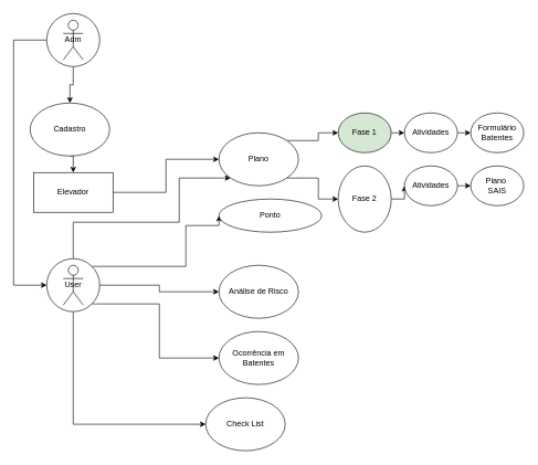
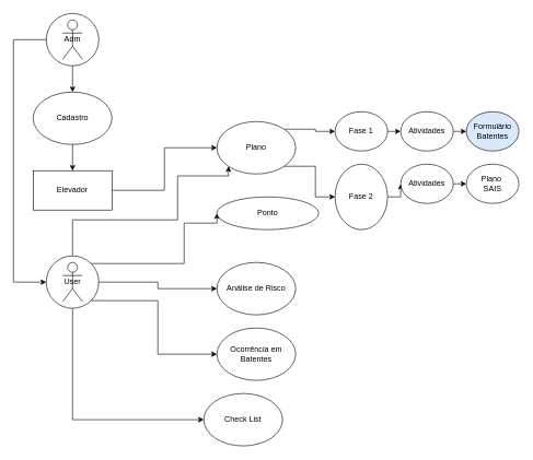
  <mxCell id="0" />
  <mxCell id="1" parent="0" />
  <mxCell id="2" style="edgeStyle=orthogonalEdgeStyle;rounded=0;orthogonalLoop=1;jettySize=auto;html=1;exitX=0.5;exitY=0;exitDx=0;exitDy=0;entryX=0;entryY=1;entryDx=0;entryDy=0;" edge="1" parent="1" source="7" target="22"><mxGeometry relative="1" as="geometry"><Array as="points"><mxPoint x="110" y="335" /><mxPoint x="270" y="335" /><mxPoint x="270" y="268" /></Array></mxGeometry></mxCell>
  <mxCell id="3" style="edgeStyle=orthogonalEdgeStyle;rounded=0;orthogonalLoop=1;jettySize=auto;html=1;exitX=1;exitY=0;exitDx=0;exitDy=0;entryX=0;entryY=0.5;entryDx=0;entryDy=0;" edge="1" parent="1" source="7" target="15"><mxGeometry relative="1" as="geometry"><Array as="points"><mxPoint x="280" y="402" /><mxPoint x="280" y="340" /></Array></mxGeometry></mxCell>
  <mxCell id="4" style="edgeStyle=orthogonalEdgeStyle;rounded=0;orthogonalLoop=1;jettySize=auto;html=1;exitX=1;exitY=0.5;exitDx=0;exitDy=0;entryX=0;entryY=0.5;entryDx=0;entryDy=0;" edge="1" parent="1" source="7" target="17"><mxGeometry relative="1" as="geometry" /></mxCell>
  <mxCell id="5" style="edgeStyle=orthogonalEdgeStyle;rounded=0;orthogonalLoop=1;jettySize=auto;html=1;exitX=1;exitY=1;exitDx=0;exitDy=0;entryX=0;entryY=0.5;entryDx=0;entryDy=0;" edge="1" parent="1" source="7" target="16"><mxGeometry relative="1" as="geometry" /></mxCell>
  <mxCell id="6" style="edgeStyle=orthogonalEdgeStyle;rounded=0;orthogonalLoop=1;jettySize=auto;html=1;exitX=0.5;exitY=1;exitDx=0;exitDy=0;entryX=0;entryY=0.5;entryDx=0;entryDy=0;" edge="1" parent="1" source="7" target="33"><mxGeometry relative="1" as="geometry" /></mxCell>
  <mxCell id="7" value="User" style="ellipse;whiteSpace=wrap;html=1;aspect=fixed;" vertex="1" parent="1"><mxGeometry x="70" y="390" width="80" height="80" as="geometry" /></mxCell>
  <mxCell id="8" style="edgeStyle=orthogonalEdgeStyle;rounded=0;orthogonalLoop=1;jettySize=auto;html=1;exitX=0;exitY=0.5;exitDx=0;exitDy=0;entryX=0;entryY=0.5;entryDx=0;entryDy=0;" edge="1" parent="1" source="10" target="7"><mxGeometry relative="1" as="geometry"><Array as="points"><mxPoint x="20" y="60" /><mxPoint x="20" y="430" /></Array></mxGeometry></mxCell>
  <mxCell id="9" style="edgeStyle=orthogonalEdgeStyle;rounded=0;orthogonalLoop=1;jettySize=auto;html=1;exitX=0.5;exitY=1;exitDx=0;exitDy=0;entryX=0.5;entryY=0;entryDx=0;entryDy=0;" edge="1" parent="1" source="10" target="19"><mxGeometry relative="1" as="geometry" /></mxCell>
  <mxCell id="10" value="Adm" style="ellipse;whiteSpace=wrap;html=1;aspect=fixed;" vertex="1" parent="1"><mxGeometry x="70" y="20" width="80" height="80" as="geometry" /></mxCell>
  <mxCell id="11" style="edgeStyle=orthogonalEdgeStyle;rounded=0;orthogonalLoop=1;jettySize=auto;html=1;exitX=1;exitY=0.5;exitDx=0;exitDy=0;entryX=0;entryY=0.5;entryDx=0;entryDy=0;" edge="1" parent="1" source="12" target="22"><mxGeometry relative="1" as="geometry" /></mxCell>
  <mxCell id="12" value="Elevador" style="rounded=0;whiteSpace=wrap;html=1;" vertex="1" parent="1"><mxGeometry x="50" y="260" width="120" height="60" as="geometry" /></mxCell>
  <mxCell id="13" value="" style="shape=umlActor;verticalLabelPosition=bottom;verticalAlign=top;html=1;outlineConnect=0;" vertex="1" parent="1"><mxGeometry x="95" y="30" width="30" height="60" as="geometry" /></mxCell>
  <mxCell id="14" value="" style="shape=umlActor;verticalLabelPosition=bottom;verticalAlign=top;html=1;outlineConnect=0;" vertex="1" parent="1"><mxGeometry x="95" y="400" width="30" height="60" as="geometry" /></mxCell>
  <mxCell id="15" value="Ponto" style="ellipse;whiteSpace=wrap;html=1;" vertex="1" parent="1"><mxGeometry x="330" y="300" width="155" height="50" as="geometry" /></mxCell>
  <mxCell id="16" value="Ocorrência em Batentes" style="ellipse;whiteSpace=wrap;html=1;" vertex="1" parent="1"><mxGeometry x="330" y="500" width="120" height="80" as="geometry" /></mxCell>
  <mxCell id="17" value="Análise de Risco" style="ellipse;whiteSpace=wrap;html=1;" vertex="1" parent="1"><mxGeometry x="330" y="400" width="120" height="80" as="geometry" /></mxCell>
  <mxCell id="18" style="edgeStyle=orthogonalEdgeStyle;rounded=0;orthogonalLoop=1;jettySize=auto;html=1;exitX=0.5;exitY=1;exitDx=0;exitDy=0;entryX=0.5;entryY=0;entryDx=0;entryDy=0;" edge="1" parent="1" source="19" target="12"><mxGeometry relative="1" as="geometry" /></mxCell>
- <mxCell id="19" value="Cadastro" style="ellipse;whiteSpace=wrap;html=1;" vertex="1" parent="1"><mxGeometry x="45" y="155" width="120" height="80" as="geometry" /></mxCell>
+ <mxCell id="19" value="Cadastro" style="ellipse;whiteSpace=wrap;html=1;" vertex="1" parent="1"><mxGeometry x="50" y="140" width="120" height="80" as="geometry" /></mxCell>
  <mxCell id="20" style="edgeStyle=orthogonalEdgeStyle;rounded=0;orthogonalLoop=1;jettySize=auto;html=1;exitX=1;exitY=0;exitDx=0;exitDy=0;entryX=0;entryY=0.5;entryDx=0;entryDy=0;" edge="1" parent="1" source="22" target="24"><mxGeometry relative="1" as="geometry" /></mxCell>
  <mxCell id="21" style="edgeStyle=orthogonalEdgeStyle;rounded=0;orthogonalLoop=1;jettySize=auto;html=1;exitX=1;exitY=1;exitDx=0;exitDy=0;entryX=0;entryY=0.5;entryDx=0;entryDy=0;" edge="1" parent="1" source="22" target="26"><mxGeometry relative="1" as="geometry" /></mxCell>
- <mxCell id="22" value="Plano" style="ellipse;whiteSpace=wrap;html=1;" vertex="1" parent="1"><mxGeometry x="330" y="200" width="120" height="80" as="geometry" /></mxCell>
+ <mxCell id="22" value="Plano" style="ellipse;whiteSpace=wrap;html=1;" vertex="1" parent="1"><mxGeometry x="330" y="185" width="120" height="80" as="geometry" /></mxCell>
  <mxCell id="23" style="edgeStyle=orthogonalEdgeStyle;rounded=0;orthogonalLoop=1;jettySize=auto;html=1;exitX=1;exitY=0.5;exitDx=0;exitDy=0;entryX=0;entryY=0.5;entryDx=0;entryDy=0;" edge="1" parent="1" source="24" target="28"><mxGeometry relative="1" as="geometry" /></mxCell>
- <mxCell id="24" value="Fase 1" style="ellipse;whiteSpace=wrap;html=1;fillColor=#d5e8d4;" vertex="1" parent="1"><mxGeometry x="510" y="170" width="80" height="60" as="geometry" /></mxCell>
+ <mxCell id="24" value="Fase 1" style="ellipse;whiteSpace=wrap;html=1;" vertex="1" parent="1"><mxGeometry x="510" y="170" width="80" height="60" as="geometry" /></mxCell>
  <mxCell id="25" style="edgeStyle=orthogonalEdgeStyle;rounded=0;orthogonalLoop=1;jettySize=auto;html=1;exitX=1;exitY=0.5;exitDx=0;exitDy=0;entryX=0;entryY=0.5;entryDx=0;entryDy=0;" edge="1" parent="1" source="26" target="30"><mxGeometry relative="1" as="geometry" /></mxCell>
  <mxCell id="26" value="Fase 2" style="ellipse;whiteSpace=wrap;html=1;" vertex="1" parent="1"><mxGeometry x="510" y="250" width="80" height="100" as="geometry" /></mxCell>
  <mxCell id="27" style="edgeStyle=orthogonalEdgeStyle;rounded=0;orthogonalLoop=1;jettySize=auto;html=1;exitX=1;exitY=0.5;exitDx=0;exitDy=0;entryX=0;entryY=0.5;entryDx=0;entryDy=0;" edge="1" parent="1" source="28" target="31"><mxGeometry relative="1" as="geometry" /></mxCell>
  <mxCell id="28" value="Atividades" style="ellipse;whiteSpace=wrap;html=1;" vertex="1" parent="1"><mxGeometry x="610" y="170" width="80" height="60" as="geometry" /></mxCell>
  <mxCell id="29" style="edgeStyle=orthogonalEdgeStyle;rounded=0;orthogonalLoop=1;jettySize=auto;html=1;exitX=1;exitY=0.5;exitDx=0;exitDy=0;entryX=0;entryY=0.5;entryDx=0;entryDy=0;" edge="1" parent="1" source="30" target="32"><mxGeometry relative="1" as="geometry" /></mxCell>
  <mxCell id="30" value="Atividades" style="ellipse;whiteSpace=wrap;html=1;" vertex="1" parent="1"><mxGeometry x="610" y="250" width="80" height="60" as="geometry" /></mxCell>
- <mxCell id="31" value="Formulário&lt;br&gt;Batentes" style="ellipse;whiteSpace=wrap;html=1;" vertex="1" parent="1"><mxGeometry x="710" y="170" width="80" height="60" as="geometry" /></mxCell>
+ <mxCell id="31" value="Formulário&lt;br&gt;Batentes" style="ellipse;whiteSpace=wrap;html=1;fillColor=#dae8fc;" vertex="1" parent="1"><mxGeometry x="710" y="170" width="80" height="60" as="geometry" /></mxCell>
  <mxCell id="32" value="Plano&amp;nbsp;&lt;br&gt;SAIS" style="ellipse;whiteSpace=wrap;html=1;" vertex="1" parent="1"><mxGeometry x="710" y="250" width="80" height="60" as="geometry" /></mxCell>
  <mxCell id="33" value="Check List" style="ellipse;whiteSpace=wrap;html=1;" vertex="1" parent="1"><mxGeometry x="310" y="600" width="120" height="80" as="geometry" /></mxCell>
